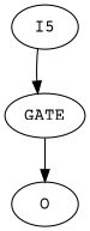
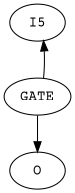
  digraph {
    fontname="Courier Prime"
    node [fontname="Courier Prime"]
    edge [fontname="Courier Prime"]
    n1 [LABEL=INPUT label=I5]
    GATE [LABEL=NOT]
    O [LABEL=OUTPUT]
-   n1 -> GATE
+   GATE -> n1
    GATE -> O
  }
